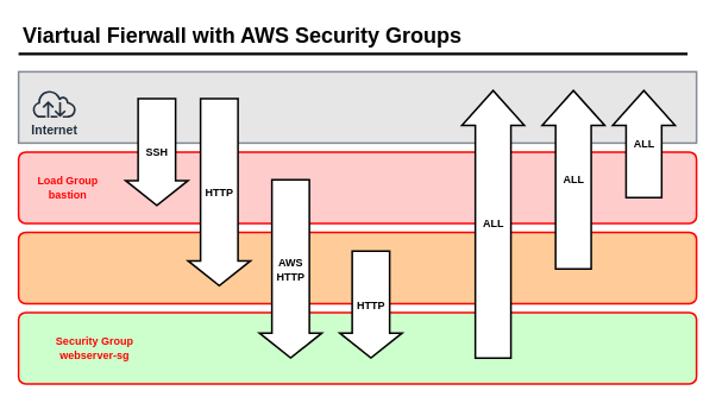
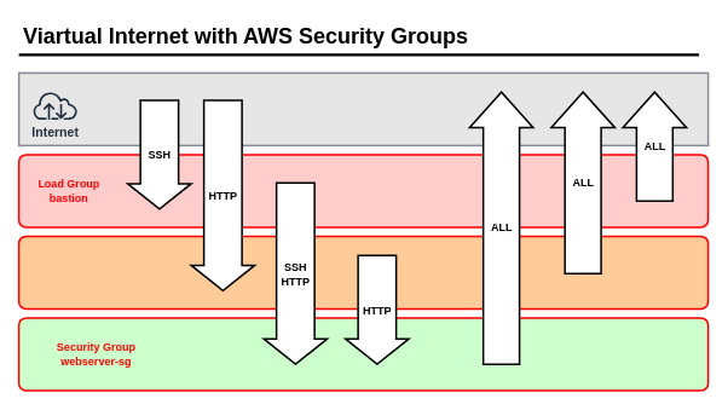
  <mxCell id="0" />
  <mxCell id="1" parent="0" />
  <mxCell id="2" value="" style="rounded=1;arcSize=10;strokeColor=#ff0000;fillColor=#FFCCCC;gradientColor=none;strokeWidth=2;" vertex="1" parent="1"><mxGeometry x="20" y="170" width="760" height="80" as="geometry" /></mxCell>
  <mxCell id="3" value="&lt;b&gt;&lt;font color=&quot;#ff0000&quot;&gt;Load Group&lt;br&gt;bastion&lt;br&gt;&lt;/font&gt;&lt;/b&gt;" style="text;html=1;align=center;verticalAlign=middle;resizable=0;points=[];autosize=1;strokeColor=none;fillColor=none;" vertex="1" parent="1"><mxGeometry x="20" y="190" width="110" height="40" as="geometry" /></mxCell>
  <mxCell id="4" value="" style="rounded=1;arcSize=10;strokeColor=#ff0000;fillColor=#FFCC99;gradientColor=none;strokeWidth=2;" vertex="1" parent="1"><mxGeometry x="20" y="260" width="760" height="80" as="geometry" /></mxCell>
  <mxCell id="5" value="" style="rounded=1;arcSize=10;strokeColor=#ff0000;fillColor=#CCFFCC;gradientColor=none;strokeWidth=2;" vertex="1" parent="1"><mxGeometry x="20" y="350" width="760" height="80" as="geometry" /></mxCell>
  <mxCell id="6" value="&lt;b&gt;&lt;font color=&quot;#ff0000&quot;&gt;Security Group&lt;br&gt;webserver-sg&lt;br&gt;&lt;/font&gt;&lt;/b&gt;" style="text;html=1;align=center;verticalAlign=middle;resizable=0;points=[];autosize=1;strokeColor=none;fillColor=none;" vertex="1" parent="1"><mxGeometry x="50" y="370" width="110" height="40" as="geometry" /></mxCell>
  <mxCell id="7" value="" style="outlineConnect=0;gradientColor=none;html=1;whiteSpace=wrap;fontSize=12;fontStyle=0;strokeColor=#858B94;fillColor=#E6E6E6;verticalAlign=top;align=center;fontColor=#858B94;spacingTop=3;strokeWidth=2;" vertex="1" parent="1"><mxGeometry x="20" y="80" width="760" height="80" as="geometry" /></mxCell>
  <mxCell id="8" value="Internet" style="sketch=0;outlineConnect=0;fontColor=#232F3E;gradientColor=none;strokeColor=#232F3E;fillColor=#E6E6E6;dashed=0;verticalLabelPosition=bottom;verticalAlign=top;align=center;html=1;fontSize=14;fontStyle=1;aspect=fixed;shape=mxgraph.aws4.resourceIcon;resIcon=mxgraph.aws4.internet;spacingTop=-15;" vertex="1" parent="1"><mxGeometry x="30" y="86" width="60" height="60" as="geometry" /></mxCell>
  <mxCell id="9" value="&lt;b&gt;&lt;font color=&quot;#000000&quot; style=&quot;font-size: 12px;&quot;&gt;SSH&lt;/font&gt;&lt;/b&gt;" style="html=1;shadow=0;dashed=0;align=center;verticalAlign=middle;shape=mxgraph.arrows2.arrow;dy=0.4;dx=28;direction=south;notch=0;strokeWidth=2;fontSize=14;fontColor=#ff0000;" vertex="1" parent="1"><mxGeometry x="140" y="110" width="70" height="120" as="geometry" /></mxCell>
  <mxCell id="10" value="&lt;b&gt;&lt;font color=&quot;#000000&quot; style=&quot;font-size: 12px;&quot;&gt;HTTP&lt;/font&gt;&lt;/b&gt;" style="html=1;shadow=0;dashed=0;align=center;verticalAlign=middle;shape=mxgraph.arrows2.arrow;dy=0.4;dx=28;direction=south;notch=0;strokeWidth=2;fontSize=14;fontColor=#ff0000;" vertex="1" parent="1"><mxGeometry x="210" y="110" width="70" height="210" as="geometry" /></mxCell>
  <mxCell id="11" value="&lt;b&gt;&lt;font color=&quot;#000000&quot; style=&quot;font-size: 12px;&quot;&gt;HTTP&lt;/font&gt;&lt;/b&gt;" style="html=1;shadow=0;dashed=0;align=center;verticalAlign=middle;shape=mxgraph.arrows2.arrow;dy=0.4;dx=28;direction=south;notch=0;strokeWidth=2;fontSize=14;fontColor=#ff0000;" vertex="1" parent="1"><mxGeometry x="380" y="281" width="70" height="120" as="geometry" /></mxCell>
  <mxCell id="12" value="ALL" style="html=1;shadow=0;dashed=0;align=center;verticalAlign=middle;shape=mxgraph.arrows2.arrow;dy=0.43;dx=39;direction=north;notch=0;strokeWidth=2;fontSize=12;fontColor=#000000;fontStyle=1" vertex="1" parent="1"><mxGeometry x="517" y="101" width="70" height="300" as="geometry" /></mxCell>
  <mxCell id="13" value="ALL" style="html=1;shadow=0;dashed=0;align=center;verticalAlign=middle;shape=mxgraph.arrows2.arrow;dy=0.43;dx=39;direction=north;notch=0;strokeWidth=2;fontSize=12;fontColor=#000000;fontStyle=1" vertex="1" parent="1"><mxGeometry x="607" y="101" width="70" height="200" as="geometry" /></mxCell>
  <mxCell id="14" value="ALL" style="html=1;shadow=0;dashed=0;align=center;verticalAlign=middle;shape=mxgraph.arrows2.arrow;dy=0.43;dx=39;direction=north;notch=0;strokeWidth=2;fontSize=12;fontColor=#000000;fontStyle=1" vertex="1" parent="1"><mxGeometry x="686" y="101" width="70" height="120" as="geometry" /></mxCell>
- <mxCell id="15" value="&lt;b&gt;&lt;font color=&quot;#000000&quot; style=&quot;font-size: 12px;&quot;&gt;AWS&lt;br&gt;HTTP&lt;br&gt;&lt;/font&gt;&lt;/b&gt;" style="html=1;shadow=0;dashed=0;align=center;verticalAlign=middle;shape=mxgraph.arrows2.arrow;dy=0.4;dx=28;direction=south;notch=0;strokeWidth=2;fontSize=14;fontColor=#ff0000;" vertex="1" parent="1"><mxGeometry x="290" y="201" width="70" height="200" as="geometry" /></mxCell>
- <mxCell id="16" value="&lt;h1&gt;Viartual Fierwall with AWS Security Groups&lt;/h1&gt;" style="text;html=1;strokeColor=none;fillColor=none;spacing=5;spacingTop=-20;whiteSpace=wrap;overflow=hidden;rounded=0;strokeWidth=2;fontSize=12;fontColor=#000000;" vertex="1" parent="1"><mxGeometry x="20" y="20" width="740" height="40" as="geometry" /></mxCell>
+ <mxCell id="15" value="&lt;b&gt;&lt;font color=&quot;#000000&quot; style=&quot;font-size: 12px;&quot;&gt;SSH&lt;br&gt;HTTP&lt;br&gt;&lt;/font&gt;&lt;/b&gt;" style="html=1;shadow=0;dashed=0;align=center;verticalAlign=middle;shape=mxgraph.arrows2.arrow;dy=0.4;dx=28;direction=south;notch=0;strokeWidth=2;fontSize=14;fontColor=#ff0000;" vertex="1" parent="1"><mxGeometry x="290" y="201" width="70" height="200" as="geometry" /></mxCell>
+ <mxCell id="16" value="&lt;h1&gt;Viartual Internet with AWS Security Groups&lt;/h1&gt;" style="text;html=1;strokeColor=none;fillColor=none;spacing=5;spacingTop=-20;whiteSpace=wrap;overflow=hidden;rounded=0;strokeWidth=2;fontSize=12;fontColor=#000000;" vertex="1" parent="1"><mxGeometry x="20" y="20" width="740" height="40" as="geometry" /></mxCell>
  <mxCell id="17" value="" style="endArrow=none;html=1;fontSize=12;fontColor=#000000;exitX=0;exitY=1;exitDx=0;exitDy=0;strokeWidth=3;" edge="1" parent="1" source="16"><mxGeometry width="50" height="50" relative="1" as="geometry"><mxPoint x="280" y="240" as="sourcePoint" /><mxPoint x="770" y="60" as="targetPoint" /></mxGeometry></mxCell>
